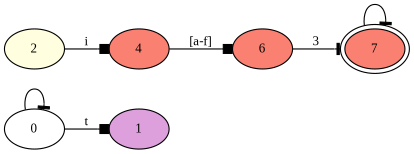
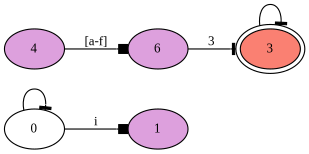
  digraph {
    fontname="Liberation Serif"
    rankdir=LR
    node [fillcolor=plum fontname="Liberation Serif" fontsize=12 peripheries=1 shape=ellipse style=filled]
    edge [arrowhead=tee fontname="Liberation Serif" fontsize=12]
    0 [fillcolor=white]
    1
-   7 [fillcolor=salmon peripheries=2]
-   2 [fillcolor=lightyellow]
-   4 [fillcolor=salmon]
-   6 [fillcolor=salmon]
+   7 [fillcolor=salmon peripheries=2 label=3]
+   4
+   6
    0 -> 0
-   0 -> 1 [arrowhead=box label=t]
+   0 -> 1 [arrowhead=box label=i]
    7 -> 7
-   2 -> 4 [arrowhead=box label=i]
    4 -> 6 [arrowhead=box label="[a-f]"]
    6 -> 7 [label=3]
  }
